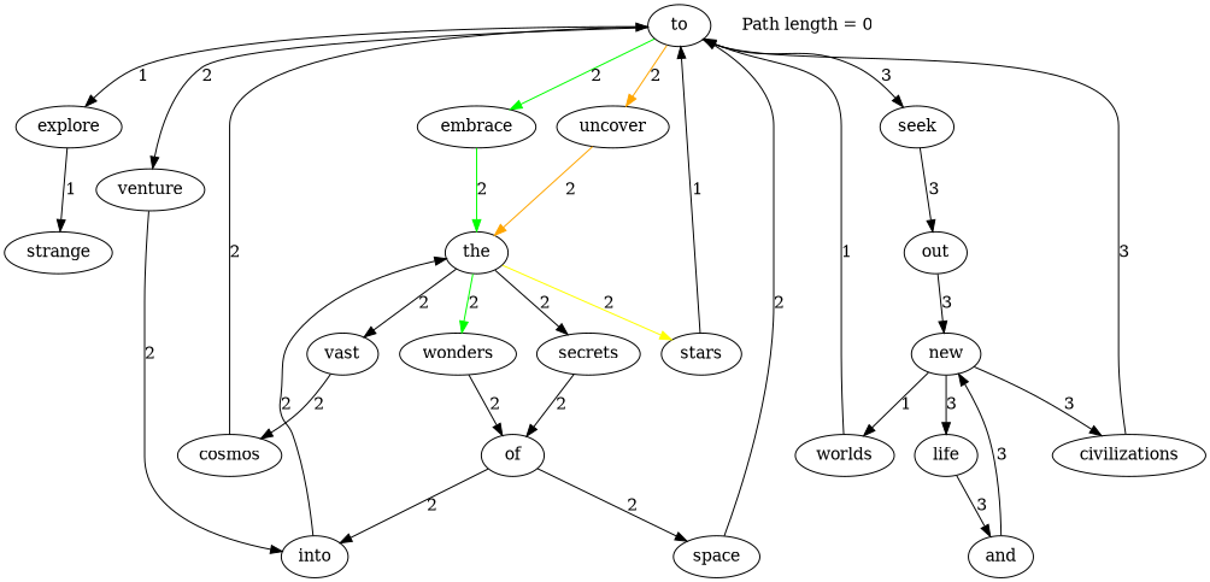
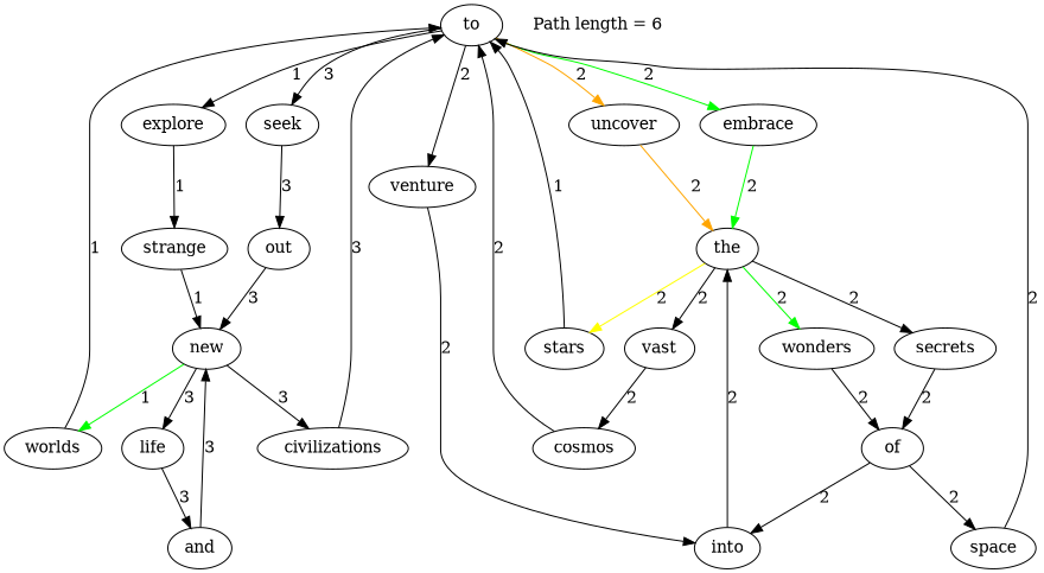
  digraph {
    to [root=true]
    explore
    embrace
    uncover
    seek
    venture
    strange
    the
    out
    into
    new
    worlds
    civilizations
    life
    and
    stars
    secrets
    wonders
    vast
    of
    cosmos
    space
-   n23 [color=black label="Path length = 0" shape=none]
+   n23 [color=black label="Path length = 6" shape=none]
    to -> explore [label=1]
    to -> embrace [color=green label=2]
    to -> uncover [color=orange label=2]
    to -> seek [label=3]
    to -> venture [label=2]
    explore -> strange [label=1]
    embrace -> the [color=green label=2]
    uncover -> the [color=orange label=2]
    seek -> out [label=3]
    venture -> into [label=2]
+   strange -> new [label=1]
    the -> stars [color=yellow label=2]
    the -> secrets [label=2]
    the -> wonders [color=green label=2]
    the -> vast [label=2]
    out -> new [label=3]
    into -> the [label=2]
-   new -> worlds [label=1]
+   new -> worlds [label=1 color=green]
    new -> civilizations [label=3]
    new -> life [label=3]
    worlds -> to [label=1]
    civilizations -> to [label=3]
    life -> and [label=3]
    and -> new [label=3]
    stars -> to [label=1]
    secrets -> of [label=2]
    wonders -> of [label=2]
    vast -> cosmos [label=2]
    of -> into [label=2]
    of -> space [label=2]
    cosmos -> to [label=2]
    space -> to [label=2]
  }
